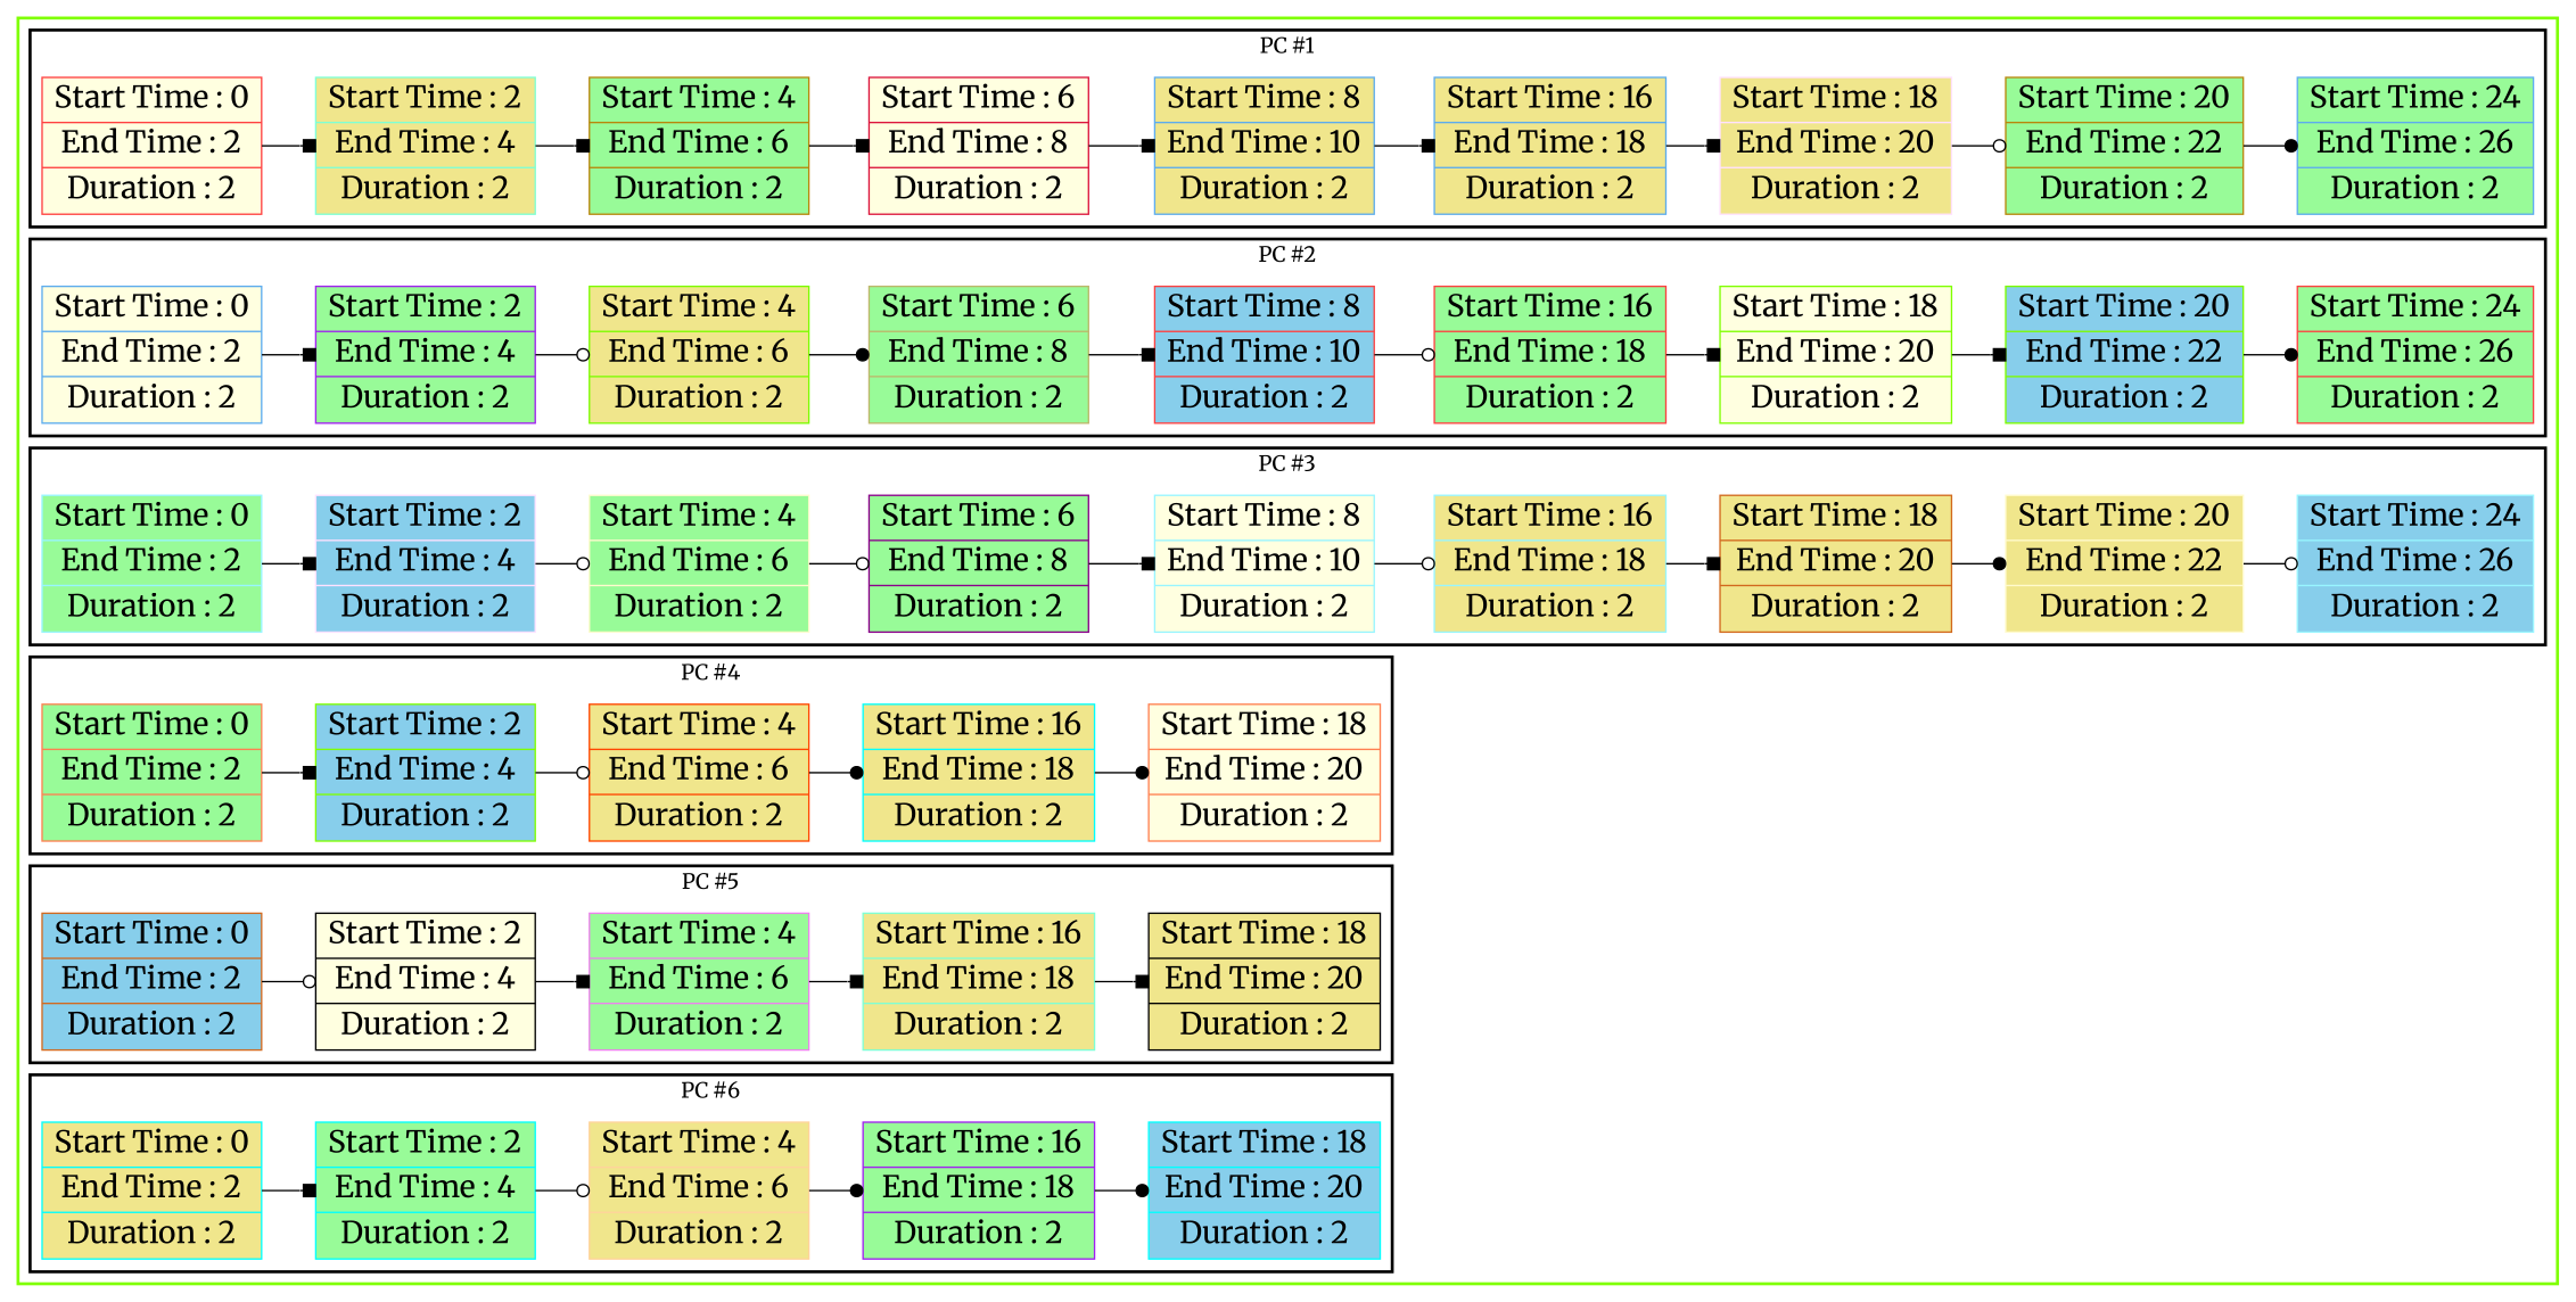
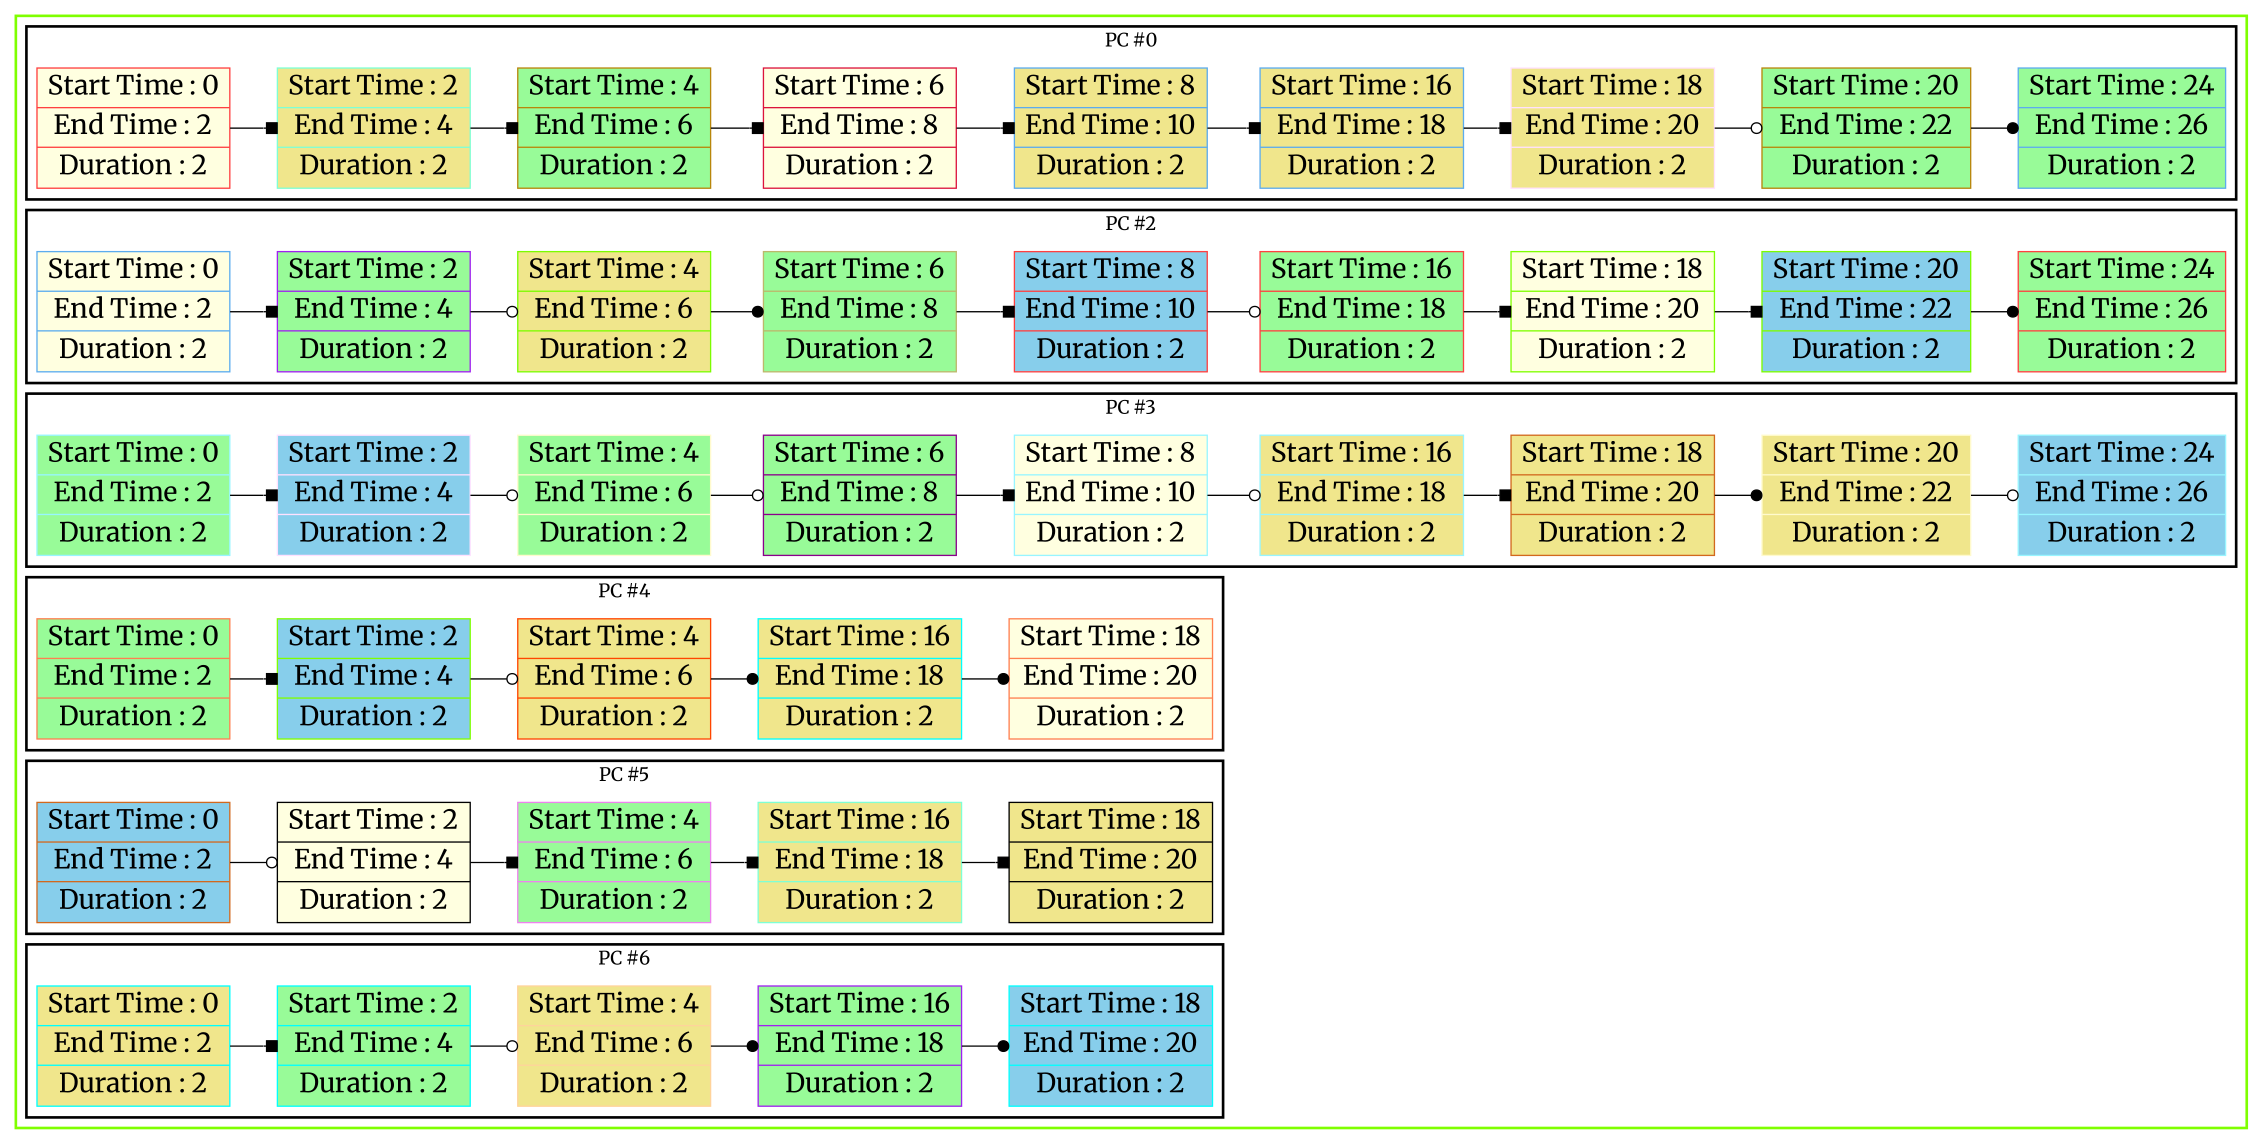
  digraph {
    fontname=Merriweather
    rankdir=LR
    node [color=brown1 fontname=Merriweather fontsize=20 shape=record style=filled fillcolor=khaki]
    edge [fontname=Merriweather arrowhead=box]
    n1 [label="Start Time : 0 | End Time : 2 | Duration : 2" fillcolor=lightyellow]
    n2 [color=aquamarine label="Start Time : 2 | End Time : 4 | Duration : 2"]
    n3 [color=darkgoldenrod label="Start Time : 4 | End Time : 6 | Duration : 2" fillcolor=palegreen]
    n4 [color=crimson label="Start Time : 6 | End Time : 8 | Duration : 2" fillcolor=lightyellow]
    n5 [color=steelblue2 label="Start Time : 8 | End Time : 10 | Duration : 2"]
    n6 [color=steelblue2 label="Start Time : 16 | End Time : 18 | Duration : 2"]
    n7 [color=thistle1 label="Start Time : 18 | End Time : 20 | Duration : 2"]
    n8 [color=darkgoldenrod label="Start Time : 20 | End Time : 22 | Duration : 2" fillcolor=palegreen]
    n9 [color=steelblue2 label="Start Time : 24 | End Time : 26 | Duration : 2" fillcolor=palegreen]
    n10 [color=steelblue2 label="Start Time : 0 | End Time : 2 | Duration : 2" fillcolor=lightyellow]
    n11 [color=x11purple label="Start Time : 2 | End Time : 4 | Duration : 2" fillcolor=palegreen]
    n12 [color=lawngreen label="Start Time : 4 | End Time : 6 | Duration : 2"]
    n13 [color=darkkhaki label="Start Time : 6 | End Time : 8 | Duration : 2" fillcolor=palegreen]
    n14 [label="Start Time : 8 | End Time : 10 | Duration : 2" fillcolor=skyblue]
    n15 [label="Start Time : 16 | End Time : 18 | Duration : 2" fillcolor=palegreen]
    n16 [color=chartreuse label="Start Time : 18 | End Time : 20 | Duration : 2" fillcolor=lightyellow]
    n17 [color=lawngreen label="Start Time : 20 | End Time : 22 | Duration : 2" fillcolor=skyblue]
    n18 [label="Start Time : 24 | End Time : 26 | Duration : 2" fillcolor=palegreen]
    n19 [color=cadetblue1 label="Start Time : 0 | End Time : 2 | Duration : 2" fillcolor=palegreen]
    n20 [color=thistle1 label="Start Time : 2 | End Time : 4 | Duration : 2" fillcolor=skyblue]
    n21 [color=lemonchiffon label="Start Time : 4 | End Time : 6 | Duration : 2" fillcolor=palegreen]
    n22 [color=darkmagenta label="Start Time : 6 | End Time : 8 | Duration : 2" fillcolor=palegreen]
    n23 [color=cadetblue1 label="Start Time : 8 | End Time : 10 | Duration : 2" fillcolor=lightyellow]
    n24 [color=cadetblue1 label="Start Time : 16 | End Time : 18 | Duration : 2"]
    n25 [color=chocolate label="Start Time : 18 | End Time : 20 | Duration : 2"]
    n26 [color=lemonchiffon label="Start Time : 20 | End Time : 22 | Duration : 2"]
    n27 [color=cadetblue1 label="Start Time : 24 | End Time : 26 | Duration : 2" fillcolor=skyblue]
    n28 [color=coral label="Start Time : 0 | End Time : 2 | Duration : 2" fillcolor=palegreen]
    n29 [color=chartreuse label="Start Time : 2 | End Time : 4 | Duration : 2" fillcolor=skyblue]
    n30 [color=orangered1 label="Start Time : 4 | End Time : 6 | Duration : 2"]
    n31 [color=aqua label="Start Time : 16 | End Time : 18 | Duration : 2"]
    n32 [color=coral label="Start Time : 18 | End Time : 20 | Duration : 2" fillcolor=lightyellow]
    n33 [color=chocolate label="Start Time : 0 | End Time : 2 | Duration : 2" fillcolor=skyblue]
    n34 [color=cornflower label="Start Time : 2 | End Time : 4 | Duration : 2" fillcolor=lightyellow]
    n35 [color=violet label="Start Time : 4 | End Time : 6 | Duration : 2" fillcolor=palegreen]
    n36 [color=aquamarine label="Start Time : 16 | End Time : 18 | Duration : 2"]
    n37 [color=cornflower label="Start Time : 18 | End Time : 20 | Duration : 2"]
    n38 [color=aqua label="Start Time : 0 | End Time : 2 | Duration : 2"]
    n39 [color=cyan label="Start Time : 2 | End Time : 4 | Duration : 2" fillcolor=palegreen]
    n40 [color=burlywood1 label="Start Time : 4 | End Time : 6 | Duration : 2"]
    n41 [color=x11purple label="Start Time : 16 | End Time : 18 | Duration : 2" fillcolor=palegreen]
    n42 [color=cyan label="Start Time : 18 | End Time : 20 | Duration : 2" fillcolor=skyblue]
    subgraph cluster_1 {
      color=chartreuse
      style=bold
      subgraph cluster_2 {
        color=black
-       label="PC #1"
+       label="PC #0"
        style=bold
        n1
        n2
        n3
        n4
        n5
        n6
        n7
        n8
        n9
      }
      subgraph cluster_3 {
        color=black
        label="PC #2"
        style=bold
        n10
        n11
        n12
        n13
        n14
        n15
        n16
        n17
        n18
      }
      subgraph cluster_4 {
        color=black
        label="PC #3"
        style=bold
        n19
        n20
        n21
        n22
        n23
        n24
        n25
        n26
        n27
      }
      subgraph cluster_5 {
        color=black
        label="PC #4"
        style=bold
        n28
        n29
        n30
        n31
        n32
      }
      subgraph cluster_6 {
        color=black
        label="PC #5"
        style=bold
        n33
        n34
        n35
        n36
        n37
      }
      subgraph cluster_7 {
        color=black
        label="PC #6"
        style=bold
        n38
        n39
        n40
        n41
        n42
      }
    }
    n1 -> n2
    n2 -> n3
    n3 -> n4
    n4 -> n5
    n5 -> n6
    n6 -> n7
    n7 -> n8 [arrowhead=odot]
    n8 -> n9 [arrowhead=dot]
    n10 -> n11
    n11 -> n12 [arrowhead=odot]
    n12 -> n13 [arrowhead=dot]
    n13 -> n14
    n14 -> n15 [arrowhead=odot]
    n15 -> n16
    n16 -> n17
    n17 -> n18 [arrowhead=dot]
    n19 -> n20
    n20 -> n21 [arrowhead=odot]
    n21 -> n22 [arrowhead=odot]
    n22 -> n23
    n23 -> n24 [arrowhead=odot]
    n24 -> n25
    n25 -> n26 [arrowhead=dot]
    n26 -> n27 [arrowhead=odot]
    n28 -> n29
    n29 -> n30 [arrowhead=odot]
    n30 -> n31 [arrowhead=dot]
    n31 -> n32 [arrowhead=dot]
    n33 -> n34 [arrowhead=odot]
    n34 -> n35
    n35 -> n36
    n36 -> n37
    n38 -> n39
    n39 -> n40 [arrowhead=odot]
    n40 -> n41 [arrowhead=dot]
    n41 -> n42 [arrowhead=dot]
  }
